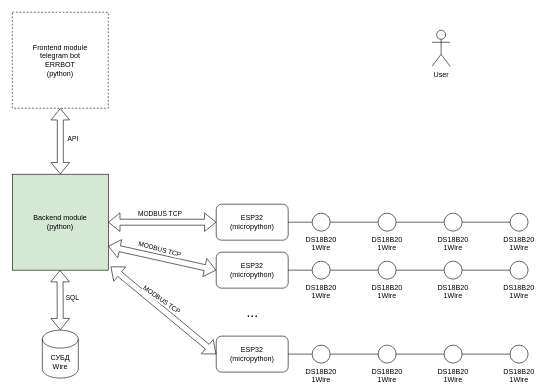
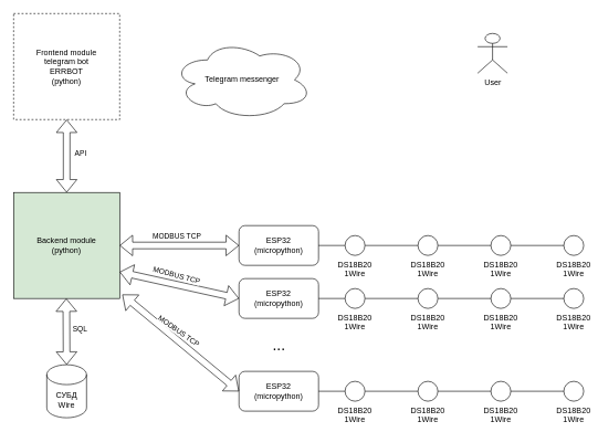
  <mxCell id="0" />
  <mxCell id="1" parent="0" />
  <mxCell id="2" value="ESP32&lt;div&gt;(micropython)&lt;/div&gt;" style="rounded=1;whiteSpace=wrap;html=1;" vertex="1" parent="1"><mxGeometry x="360" y="340" width="120" height="60" as="geometry" /></mxCell>
  <mxCell id="3" style="edgeStyle=orthogonalEdgeStyle;rounded=0;orthogonalLoop=1;jettySize=auto;html=1;entryX=1;entryY=0.5;entryDx=0;entryDy=0;endArrow=none;startFill=0;" edge="1" parent="1" source="5" target="2"><mxGeometry relative="1" as="geometry" /></mxCell>
  <mxCell id="4" value="" style="edgeStyle=orthogonalEdgeStyle;rounded=0;orthogonalLoop=1;jettySize=auto;html=1;endArrow=none;startFill=0;" edge="1" parent="1" source="5" target="7"><mxGeometry relative="1" as="geometry" /></mxCell>
  <mxCell id="5" value="DS18B20&lt;div&gt;1Wire&lt;/div&gt;" style="ellipse;whiteSpace=wrap;html=1;aspect=fixed;labelPosition=center;verticalLabelPosition=bottom;align=center;verticalAlign=top;" vertex="1" parent="1"><mxGeometry x="520" y="355" width="30" height="30" as="geometry" /></mxCell>
  <mxCell id="6" value="" style="edgeStyle=orthogonalEdgeStyle;rounded=0;orthogonalLoop=1;jettySize=auto;html=1;endArrow=none;startFill=0;" edge="1" parent="1" source="7" target="9"><mxGeometry relative="1" as="geometry" /></mxCell>
  <mxCell id="7" value="DS18B20&lt;div&gt;1Wire&lt;/div&gt;" style="ellipse;whiteSpace=wrap;html=1;aspect=fixed;labelPosition=center;verticalLabelPosition=bottom;align=center;verticalAlign=top;" vertex="1" parent="1"><mxGeometry x="630" y="355" width="30" height="30" as="geometry" /></mxCell>
  <mxCell id="8" value="" style="edgeStyle=orthogonalEdgeStyle;rounded=0;orthogonalLoop=1;jettySize=auto;html=1;endArrow=none;startFill=0;" edge="1" parent="1" source="9" target="10"><mxGeometry relative="1" as="geometry" /></mxCell>
  <mxCell id="9" value="DS18B20&lt;div&gt;1Wire&lt;/div&gt;" style="ellipse;whiteSpace=wrap;html=1;aspect=fixed;labelPosition=center;verticalLabelPosition=bottom;align=center;verticalAlign=top;" vertex="1" parent="1"><mxGeometry x="740" y="355" width="30" height="30" as="geometry" /></mxCell>
  <mxCell id="10" value="DS18B20&lt;div&gt;1Wire&lt;/div&gt;" style="ellipse;whiteSpace=wrap;html=1;aspect=fixed;labelPosition=center;verticalLabelPosition=bottom;align=center;verticalAlign=top;" vertex="1" parent="1"><mxGeometry x="850" y="355" width="30" height="30" as="geometry" /></mxCell>
  <mxCell id="11" value="Backend module&lt;div&gt;(python)&lt;/div&gt;" style="whiteSpace=wrap;html=1;aspect=fixed;fillColor=#d5e8d4;" vertex="1" parent="1"><mxGeometry x="20" y="290" width="160" height="160" as="geometry" /></mxCell>
  <mxCell id="12" value="" style="shape=flexArrow;endArrow=classic;startArrow=classic;html=1;rounded=0;exitX=1;exitY=0.5;exitDx=0;exitDy=0;entryX=0;entryY=0.5;entryDx=0;entryDy=0;" edge="1" parent="1" source="11" target="2"><mxGeometry width="100" height="100" relative="1" as="geometry"><mxPoint x="370" y="420" as="sourcePoint" /><mxPoint x="470" y="320" as="targetPoint" /></mxGeometry></mxCell>
  <mxCell id="13" value="MODBUS TCP" style="edgeLabel;html=1;align=center;verticalAlign=middle;resizable=0;points=[];" vertex="1" connectable="0" parent="12"><mxGeometry x="-0.057" y="3" relative="1" as="geometry"><mxPoint y="-12" as="offset" /></mxGeometry></mxCell>
  <mxCell id="14" value="ESP32&lt;div&gt;(micropython)&lt;/div&gt;" style="rounded=1;whiteSpace=wrap;html=1;" vertex="1" parent="1"><mxGeometry x="360" y="420" width="120" height="60" as="geometry" /></mxCell>
  <mxCell id="15" style="edgeStyle=orthogonalEdgeStyle;rounded=0;orthogonalLoop=1;jettySize=auto;html=1;entryX=1;entryY=0.5;entryDx=0;entryDy=0;endArrow=none;startFill=0;" edge="1" parent="1" source="17" target="14"><mxGeometry relative="1" as="geometry" /></mxCell>
  <mxCell id="16" value="" style="edgeStyle=orthogonalEdgeStyle;rounded=0;orthogonalLoop=1;jettySize=auto;html=1;endArrow=none;startFill=0;" edge="1" parent="1" source="17" target="19"><mxGeometry relative="1" as="geometry" /></mxCell>
  <mxCell id="17" value="DS18B20&lt;div&gt;1Wire&lt;/div&gt;" style="ellipse;whiteSpace=wrap;html=1;aspect=fixed;labelPosition=center;verticalLabelPosition=bottom;align=center;verticalAlign=top;" vertex="1" parent="1"><mxGeometry x="520" y="435" width="30" height="30" as="geometry" /></mxCell>
  <mxCell id="18" value="" style="edgeStyle=orthogonalEdgeStyle;rounded=0;orthogonalLoop=1;jettySize=auto;html=1;endArrow=none;startFill=0;" edge="1" parent="1" source="19" target="21"><mxGeometry relative="1" as="geometry" /></mxCell>
  <mxCell id="19" value="DS18B20&lt;div&gt;1Wire&lt;/div&gt;" style="ellipse;whiteSpace=wrap;html=1;aspect=fixed;labelPosition=center;verticalLabelPosition=bottom;align=center;verticalAlign=top;" vertex="1" parent="1"><mxGeometry x="630" y="435" width="30" height="30" as="geometry" /></mxCell>
  <mxCell id="20" value="" style="edgeStyle=orthogonalEdgeStyle;rounded=0;orthogonalLoop=1;jettySize=auto;html=1;endArrow=none;startFill=0;" edge="1" parent="1" source="21" target="22"><mxGeometry relative="1" as="geometry" /></mxCell>
  <mxCell id="21" value="DS18B20&lt;div&gt;1Wire&lt;/div&gt;" style="ellipse;whiteSpace=wrap;html=1;aspect=fixed;labelPosition=center;verticalLabelPosition=bottom;align=center;verticalAlign=top;" vertex="1" parent="1"><mxGeometry x="740" y="435" width="30" height="30" as="geometry" /></mxCell>
  <mxCell id="22" value="DS18B20&lt;div&gt;1Wire&lt;/div&gt;" style="ellipse;whiteSpace=wrap;html=1;aspect=fixed;labelPosition=center;verticalLabelPosition=bottom;align=center;verticalAlign=top;" vertex="1" parent="1"><mxGeometry x="850" y="435" width="30" height="30" as="geometry" /></mxCell>
  <mxCell id="23" value="ESP32&lt;div&gt;(micropython)&lt;/div&gt;" style="rounded=1;whiteSpace=wrap;html=1;" vertex="1" parent="1"><mxGeometry x="360" y="560" width="120" height="60" as="geometry" /></mxCell>
  <mxCell id="24" style="edgeStyle=orthogonalEdgeStyle;rounded=0;orthogonalLoop=1;jettySize=auto;html=1;entryX=1;entryY=0.5;entryDx=0;entryDy=0;endArrow=none;startFill=0;" edge="1" parent="1" source="26" target="23"><mxGeometry relative="1" as="geometry" /></mxCell>
  <mxCell id="25" value="" style="edgeStyle=orthogonalEdgeStyle;rounded=0;orthogonalLoop=1;jettySize=auto;html=1;endArrow=none;startFill=0;" edge="1" parent="1" source="26" target="28"><mxGeometry relative="1" as="geometry" /></mxCell>
  <mxCell id="26" value="DS18B20&lt;div&gt;1Wire&lt;/div&gt;" style="ellipse;whiteSpace=wrap;html=1;aspect=fixed;labelPosition=center;verticalLabelPosition=bottom;align=center;verticalAlign=top;" vertex="1" parent="1"><mxGeometry x="520" y="575" width="30" height="30" as="geometry" /></mxCell>
  <mxCell id="27" value="" style="edgeStyle=orthogonalEdgeStyle;rounded=0;orthogonalLoop=1;jettySize=auto;html=1;endArrow=none;startFill=0;" edge="1" parent="1" source="28" target="30"><mxGeometry relative="1" as="geometry" /></mxCell>
  <mxCell id="28" value="DS18B20&lt;div&gt;1Wire&lt;/div&gt;" style="ellipse;whiteSpace=wrap;html=1;aspect=fixed;labelPosition=center;verticalLabelPosition=bottom;align=center;verticalAlign=top;" vertex="1" parent="1"><mxGeometry x="630" y="575" width="30" height="30" as="geometry" /></mxCell>
  <mxCell id="29" value="" style="edgeStyle=orthogonalEdgeStyle;rounded=0;orthogonalLoop=1;jettySize=auto;html=1;endArrow=none;startFill=0;" edge="1" parent="1" source="30" target="31"><mxGeometry relative="1" as="geometry" /></mxCell>
  <mxCell id="30" value="DS18B20&lt;div&gt;1Wire&lt;/div&gt;" style="ellipse;whiteSpace=wrap;html=1;aspect=fixed;labelPosition=center;verticalLabelPosition=bottom;align=center;verticalAlign=top;" vertex="1" parent="1"><mxGeometry x="740" y="575" width="30" height="30" as="geometry" /></mxCell>
  <mxCell id="31" value="DS18B20&lt;div&gt;1Wire&lt;/div&gt;" style="ellipse;whiteSpace=wrap;html=1;aspect=fixed;labelPosition=center;verticalLabelPosition=bottom;align=center;verticalAlign=top;" vertex="1" parent="1"><mxGeometry x="850" y="575" width="30" height="30" as="geometry" /></mxCell>
  <mxCell id="32" value="..." style="text;html=1;align=center;verticalAlign=middle;resizable=0;points=[];autosize=1;strokeColor=none;fillColor=none;fontSize=23;" vertex="1" parent="1"><mxGeometry x="400" y="500" width="40" height="40" as="geometry" /></mxCell>
  <mxCell id="33" value="" style="shape=flexArrow;endArrow=classic;startArrow=classic;html=1;rounded=0;exitX=1;exitY=0.75;exitDx=0;exitDy=0;entryX=0;entryY=0.5;entryDx=0;entryDy=0;" edge="1" parent="1" source="11" target="14"><mxGeometry width="100" height="100" relative="1" as="geometry"><mxPoint x="200" y="419" as="sourcePoint" /><mxPoint x="380" y="419" as="targetPoint" /></mxGeometry></mxCell>
  <mxCell id="34" value="MODBUS TCP" style="edgeLabel;html=1;align=center;verticalAlign=middle;resizable=0;points=[];rotation=15;" vertex="1" connectable="0" parent="33"><mxGeometry x="-0.057" y="3" relative="1" as="geometry"><mxPoint y="-12" as="offset" /></mxGeometry></mxCell>
  <mxCell id="35" value="" style="shape=flexArrow;endArrow=classic;startArrow=classic;html=1;rounded=0;exitX=1.025;exitY=0.963;exitDx=0;exitDy=0;entryX=0;entryY=0.5;entryDx=0;entryDy=0;exitPerimeter=0;" edge="1" parent="1" source="11" target="23"><mxGeometry width="100" height="100" relative="1" as="geometry"><mxPoint x="190" y="430" as="sourcePoint" /><mxPoint x="370" y="430" as="targetPoint" /></mxGeometry></mxCell>
  <mxCell id="36" value="MODBUS TCP" style="edgeLabel;html=1;align=center;verticalAlign=middle;resizable=0;points=[];rotation=35;" vertex="1" connectable="0" parent="35"><mxGeometry x="-0.057" y="3" relative="1" as="geometry"><mxPoint y="-12" as="offset" /></mxGeometry></mxCell>
  <mxCell id="37" value="Frontend module&lt;div&gt;telegram bot&lt;/div&gt;&lt;div&gt;ERRBOT&lt;br&gt;&lt;div&gt;(python)&lt;/div&gt;&lt;/div&gt;" style="whiteSpace=wrap;html=1;aspect=fixed;dashed=1;" vertex="1" parent="1"><mxGeometry x="20" y="20" width="160" height="160" as="geometry" /></mxCell>
  <mxCell id="38" value="" style="shape=flexArrow;endArrow=classic;startArrow=classic;html=1;rounded=0;entryX=0.5;entryY=1;entryDx=0;entryDy=0;exitX=0.5;exitY=0;exitDx=0;exitDy=0;" edge="1" parent="1" source="11" target="37"><mxGeometry width="100" height="100" relative="1" as="geometry"><mxPoint x="20" y="290" as="sourcePoint" /><mxPoint x="120" y="190" as="targetPoint" /></mxGeometry></mxCell>
  <mxCell id="39" value="API" style="edgeLabel;html=1;align=center;verticalAlign=middle;resizable=0;points=[];" vertex="1" connectable="0" parent="38"><mxGeometry x="0.236" relative="1" as="geometry"><mxPoint x="20" y="8" as="offset" /></mxGeometry></mxCell>
  <mxCell id="40" value="СУБД&lt;div&gt;Wire&lt;/div&gt;" style="shape=cylinder3;whiteSpace=wrap;html=1;boundedLbl=1;backgroundOutline=1;size=15;" vertex="1" parent="1"><mxGeometry x="70" y="550" width="60" height="80" as="geometry" /></mxCell>
  <mxCell id="41" value="" style="shape=flexArrow;endArrow=classic;startArrow=classic;html=1;rounded=0;entryX=0.5;entryY=1;entryDx=0;entryDy=0;" edge="1" parent="1"><mxGeometry width="100" height="100" relative="1" as="geometry"><mxPoint x="100" y="550" as="sourcePoint" /><mxPoint x="99.5" y="450" as="targetPoint" /></mxGeometry></mxCell>
  <mxCell id="42" value="SQL" style="edgeLabel;html=1;align=center;verticalAlign=middle;resizable=0;points=[];" vertex="1" connectable="0" parent="41"><mxGeometry x="0.236" relative="1" as="geometry"><mxPoint x="20" y="8" as="offset" /></mxGeometry></mxCell>
- <mxCell id="44" value="User" style="shape=umlActor;verticalLabelPosition=bottom;verticalAlign=top;html=1;outlineConnect=0;" vertex="1" parent="1"><mxGeometry x="720" y="50" width="30" height="60" as="geometry" /></mxCell>
+ <mxCell id="43" value="Telegram messenger" style="ellipse;shape=cloud;whiteSpace=wrap;html=1;" vertex="1" parent="1"><mxGeometry x="260" y="60" width="210" height="120" as="geometry" /></mxCell>
+ <mxCell id="44" value="User" style="shape=umlActor;verticalLabelPosition=bottom;verticalAlign=top;html=1;outlineConnect=0;" vertex="1" parent="1"><mxGeometry x="720" y="50" width="45" height="60" as="geometry" /></mxCell>
